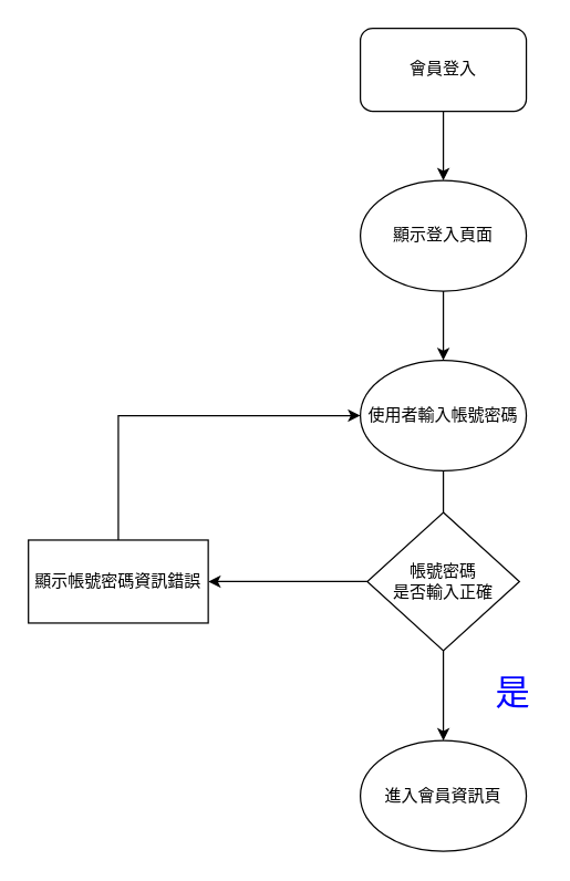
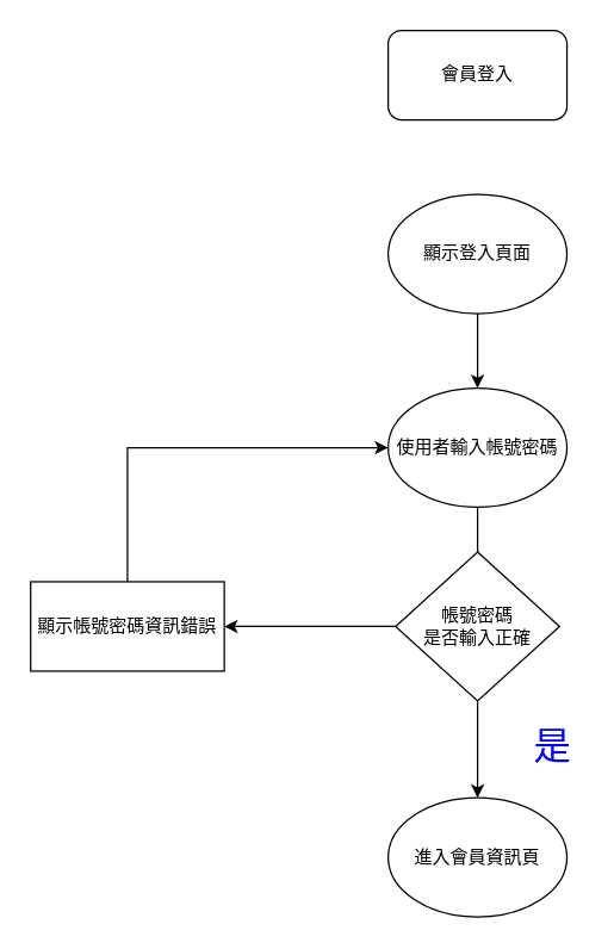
  <mxCell id="0" />
  <mxCell id="1" parent="0" />
- <mxCell id="2" style="edgeStyle=orthogonalEdgeStyle;rounded=0;orthogonalLoop=1;jettySize=auto;html=1;exitX=0.5;exitY=1;exitDx=0;exitDy=0;entryX=0.5;entryY=0;entryDx=0;entryDy=0;" edge="1" parent="1" source="3" target="5"><mxGeometry relative="1" as="geometry" /></mxCell>
  <mxCell id="3" value="會員登入" style="rounded=1;whiteSpace=wrap;html=1;" vertex="1" parent="1"><mxGeometry x="260" y="20" width="120" height="60" as="geometry" /></mxCell>
  <mxCell id="4" style="edgeStyle=orthogonalEdgeStyle;rounded=0;orthogonalLoop=1;jettySize=auto;html=1;exitX=0.5;exitY=1;exitDx=0;exitDy=0;entryX=0.5;entryY=0;entryDx=0;entryDy=0;" edge="1" parent="1" source="5" target="7"><mxGeometry relative="1" as="geometry" /></mxCell>
  <mxCell id="5" value="顯示登入頁面&lt;br&gt;" style="ellipse;whiteSpace=wrap;html=1;" vertex="1" parent="1"><mxGeometry x="260" y="130" width="120" height="80" as="geometry" /></mxCell>
  <mxCell id="6" style="edgeStyle=orthogonalEdgeStyle;rounded=0;orthogonalLoop=1;jettySize=auto;html=1;exitX=0.5;exitY=1;exitDx=0;exitDy=0;entryX=0.5;entryY=0;entryDx=0;entryDy=0;endArrow=none;" edge="1" parent="1" source="7" target="10"><mxGeometry relative="1" as="geometry" /></mxCell>
  <mxCell id="7" value="使用者輸入帳號密碼" style="ellipse;whiteSpace=wrap;html=1;" vertex="1" parent="1"><mxGeometry x="260" y="260" width="120" height="80" as="geometry" /></mxCell>
  <mxCell id="8" style="edgeStyle=orthogonalEdgeStyle;rounded=0;orthogonalLoop=1;jettySize=auto;html=1;exitX=0.5;exitY=1;exitDx=0;exitDy=0;entryX=0.5;entryY=0;entryDx=0;entryDy=0;" edge="1" parent="1" source="10" target="11"><mxGeometry relative="1" as="geometry" /></mxCell>
  <mxCell id="9" style="edgeStyle=orthogonalEdgeStyle;rounded=0;orthogonalLoop=1;jettySize=auto;html=1;exitX=0;exitY=0.5;exitDx=0;exitDy=0;entryX=1;entryY=0.5;entryDx=0;entryDy=0;fontSize=25;fontColor=#0000FF;" edge="1" parent="1" source="10" target="13"><mxGeometry relative="1" as="geometry" /></mxCell>
  <mxCell id="10" value="帳號密碼&lt;br&gt;是否輸入正確" style="rhombus;whiteSpace=wrap;html=1;" vertex="1" parent="1"><mxGeometry x="265" y="370" width="110" height="100" as="geometry" /></mxCell>
  <mxCell id="11" value="進入會員資訊頁" style="ellipse;whiteSpace=wrap;html=1;" vertex="1" parent="1"><mxGeometry x="260" y="535" width="120" height="80" as="geometry" /></mxCell>
  <mxCell id="12" style="edgeStyle=orthogonalEdgeStyle;rounded=0;orthogonalLoop=1;jettySize=auto;html=1;exitX=0.5;exitY=0;exitDx=0;exitDy=0;entryX=0;entryY=0.5;entryDx=0;entryDy=0;fontSize=25;fontColor=#0000FF;" edge="1" parent="1" source="13" target="7"><mxGeometry relative="1" as="geometry" /></mxCell>
  <mxCell id="13" value="顯示帳號密碼資訊錯誤" style="rounded=0;whiteSpace=wrap;html=1;" vertex="1" parent="1"><mxGeometry x="20" y="390" width="130" height="60" as="geometry" /></mxCell>
  <mxCell id="14" value="是" style="text;html=1;align=center;verticalAlign=middle;resizable=0;points=[];autosize=1;fontSize=25;fontColor=#0000FF;" vertex="1" parent="1"><mxGeometry x="350" y="480" width="40" height="40" as="geometry" /></mxCell>
